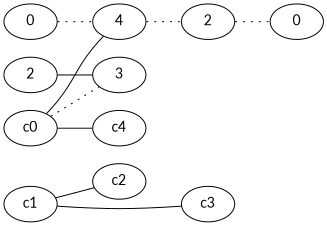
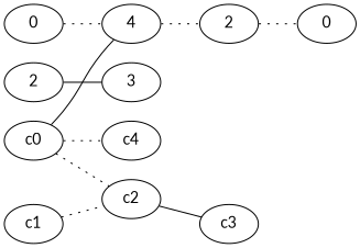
  graph {
    fontname=Lato
    rankdir=LR
    node [fontname=Lato]
    edge [fontname=Lato style=dotted]
    n1 [label=0]
    n2 [label=4]
    n3 [label=2]
    n4 [label=2]
    n5 [label=3]
    n6 [label=0]
    c0
    c2
    c4
    c1
    c3
    n1 -- n2
    n2 -- n3
    n3 -- n6
    n4 -- n5 [style=""]
    c0 -- n2 [style=""]
-   c0 -- n5
-   c0 -- c4 [style=solid]
-   c1 -- c3 [style=""]
-   c1 -- c2 [style=solid]
+   c0 -- c2
+   c0 -- c4
+   c2 -- c3 [style=""]
+   c1 -- c2
  }
